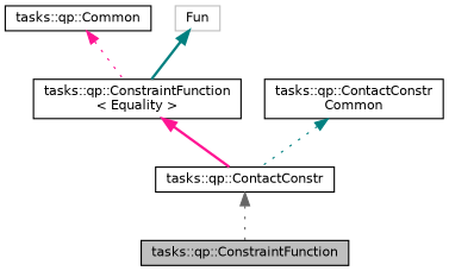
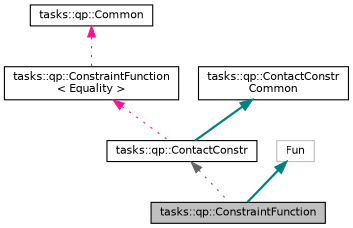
  digraph {
    node [color=black fillcolor=white fontname=Helvetica fontsize=10 shape=record style=filled]
    edge [color=deeppink dir=back fontname=Helvetica fontsize=10 labelfontname=Helvetica labelfontsize=10 style=bold]
    n1 [fillcolor=grey75 fontcolor=black height=0.2 label="tasks::qp::ConstraintFunction" width=0.4]
    n2 [height=0.2 label="tasks::qp::ContactConstr" width=0.4]
    n3 [height=0.2 label="tasks::qp::ConstraintFunction\l\< Equality \>" width=0.4]
    n4 [height=0.2 label="tasks::qp::Common" width=0.4]
    n5 [color=grey75 height=0.2 label=Fun width=0.4]
    n6 [height=0.2 label="tasks::qp::ContactConstr\lCommon" width=0.4]
    n2 -> n1 [color=gray40 style=dotted]
-   n3 -> n2
+   n3 -> n2 [style=dotted]
    n4 -> n3 [style=dotted]
-   n5 -> n3 [color=teal]
-   n6 -> n2 [color=teal style=dotted]
+   n5 -> n1 [color=teal]
+   n6 -> n2 [color=teal]
  }
